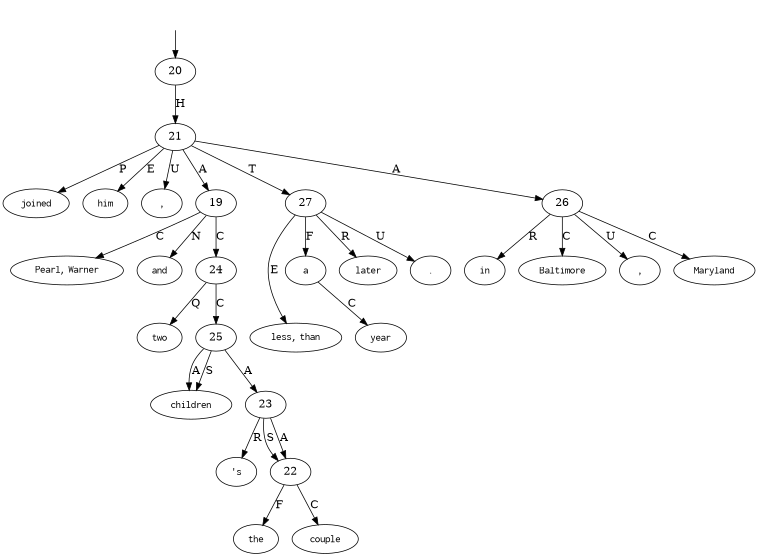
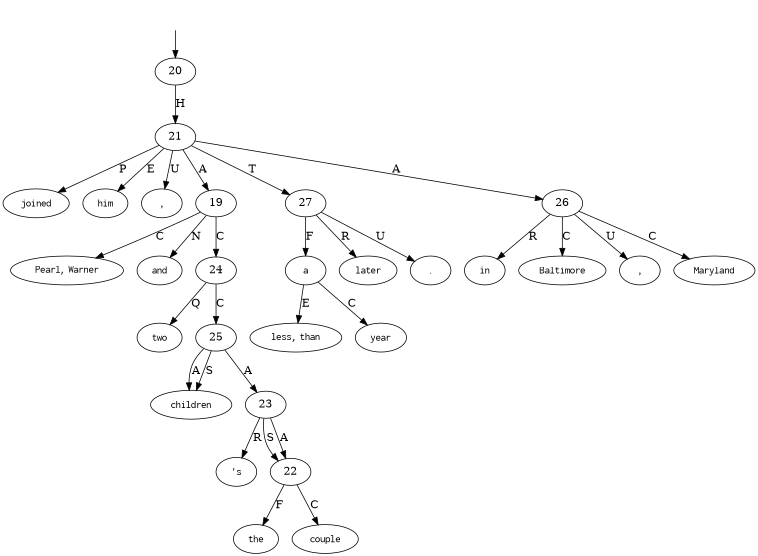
  digraph {
    fontname="DejaVu Serif"
    node [fontname="DejaVu Serif" shape=oval]
    edge [fontname="DejaVu Serif"]
    top [style=invis shape=""]
    20 [shape=""]
    21 [shape=""]
    n4 [label=<<table align="center" border="0" cellspacing="0"><tr><td colspan="2"><font face="Courier">joined</font></td></tr></table>>]
    n5 [label=<<table align="center" border="0" cellspacing="0"><tr><td colspan="2"><font face="Courier">him</font></td></tr></table>>]
    n6 [label=<<table align="center" border="0" cellspacing="0"><tr><td colspan="2"><font face="Courier">,</font></td></tr></table>>]
    19 [shape=""]
    27 [shape=""]
    26 [shape=""]
    n10 [label=<<table align="center" border="0" cellspacing="0"><tr><td colspan="2"><font face="Courier">Pearl</font>,&nbsp;<font face="Courier">Warner</font></td></tr></table>>]
    n11 [label=<<table align="center" border="0" cellspacing="0"><tr><td colspan="2"><font face="Courier">and</font></td></tr></table>>]
    n12 [label=<<table align="center" border="0" cellspacing="0"><tr><td colspan="2"><font face="Courier">the</font></td></tr></table>>]
    n13 [label=<<table align="center" border="0" cellspacing="0"><tr><td colspan="2"><font face="Courier">couple</font></td></tr></table>>]
    n14 [label=<<table align="center" border="0" cellspacing="0"><tr><td colspan="2"><font face="Courier">&#x27;s</font></td></tr></table>>]
    n15 [label=<<table align="center" border="0" cellspacing="0"><tr><td colspan="2"><font face="Courier">two</font></td></tr></table>>]
    n16 [label=<<table align="center" border="0" cellspacing="0"><tr><td colspan="2"><font face="Courier">children</font></td></tr></table>>]
    n17 [label=<<table align="center" border="0" cellspacing="0"><tr><td colspan="2"><font face="Courier">in</font></td></tr></table>>]
    n18 [label=<<table align="center" border="0" cellspacing="0"><tr><td colspan="2"><font face="Courier">Baltimore</font></td></tr></table>>]
    n19 [label=<<table align="center" border="0" cellspacing="0"><tr><td colspan="2"><font face="Courier">,</font></td></tr></table>>]
    n20 [label=<<table align="center" border="0" cellspacing="0"><tr><td colspan="2"><font face="Courier">Maryland</font></td></tr></table>>]
    n21 [label=<<table align="center" border="0" cellspacing="0"><tr><td colspan="2"><font face="Courier">less</font>,&nbsp;<font face="Courier">than</font></td></tr></table>>]
    n22 [label=<<table align="center" border="0" cellspacing="0"><tr><td colspan="2"><font face="Courier">a</font></td></tr></table>>]
    n23 [label=<<table align="center" border="0" cellspacing="0"><tr><td colspan="2"><font face="Courier">year</font></td></tr></table>>]
    n24 [label=<<table align="center" border="0" cellspacing="0"><tr><td colspan="2"><font face="Courier">later</font></td></tr></table>>]
    n25 [label=<<table align="center" border="0" cellspacing="0"><tr><td colspan="2"><font face="Courier">.</font></td></tr></table>>]
    24 [shape=""]
    25 [shape=""]
    23 [shape=""]
    22 [shape=""]
    top -> 20
    20 -> 21 [label=H]
    21 -> n4 [label=P]
    21 -> n5 [label=E]
    21 -> n6 [label=U]
    21 -> 19 [label=A]
    21 -> 27 [label=T]
    21 -> 26 [label=A]
    19 -> n10 [label=C]
    19 -> n11 [label=N]
    19 -> 24 [label=C]
-   27 -> n21 [label=E]
+   n22 -> n21 [label=E]
    27 -> n22 [label=F]
    27 -> n24 [label=R]
    27 -> n25 [label=U]
    26 -> n17 [label=R]
    26 -> n18 [label=C]
    26 -> n19 [label=U]
    26 -> n20 [label=C]
    n22 -> n23 [label=C]
    24 -> n15 [label=Q]
    24 -> 25 [label=C]
    25 -> n16 [label=A]
    25 -> n16 [label=S]
    25 -> 23 [label=A]
    23 -> n14 [label=R]
    23 -> 22 [label=S]
    23 -> 22 [label=A]
    22 -> n12 [label=F]
    22 -> n13 [label=C]
  }
